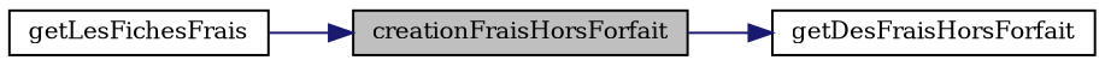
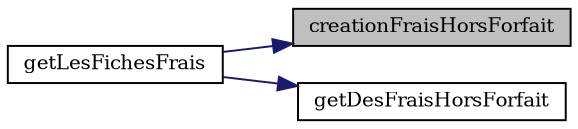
  digraph {
    fontname="DejaVu Serif"
    rankdir=LR
    node [color=black fillcolor=white fontname="DejaVu Serif" fontsize=10 shape=record style=filled]
    edge [color=midnightblue fontname="DejaVu Serif" fontsize=10 labelfontname=Helvetica labelfontsize=10 style=solid]
    n1 [fillcolor=grey75 fontcolor=black height=0.2 label=creationFraisHorsForfait width=0.4]
    n2 [height=0.2 label=getDesFraisHorsForfait width=0.4]
    n3 [height=0.2 label=getLesFichesFrais width=0.4]
-   n1 -> n2
+   n3 -> n2
    n3 -> n1
  }
